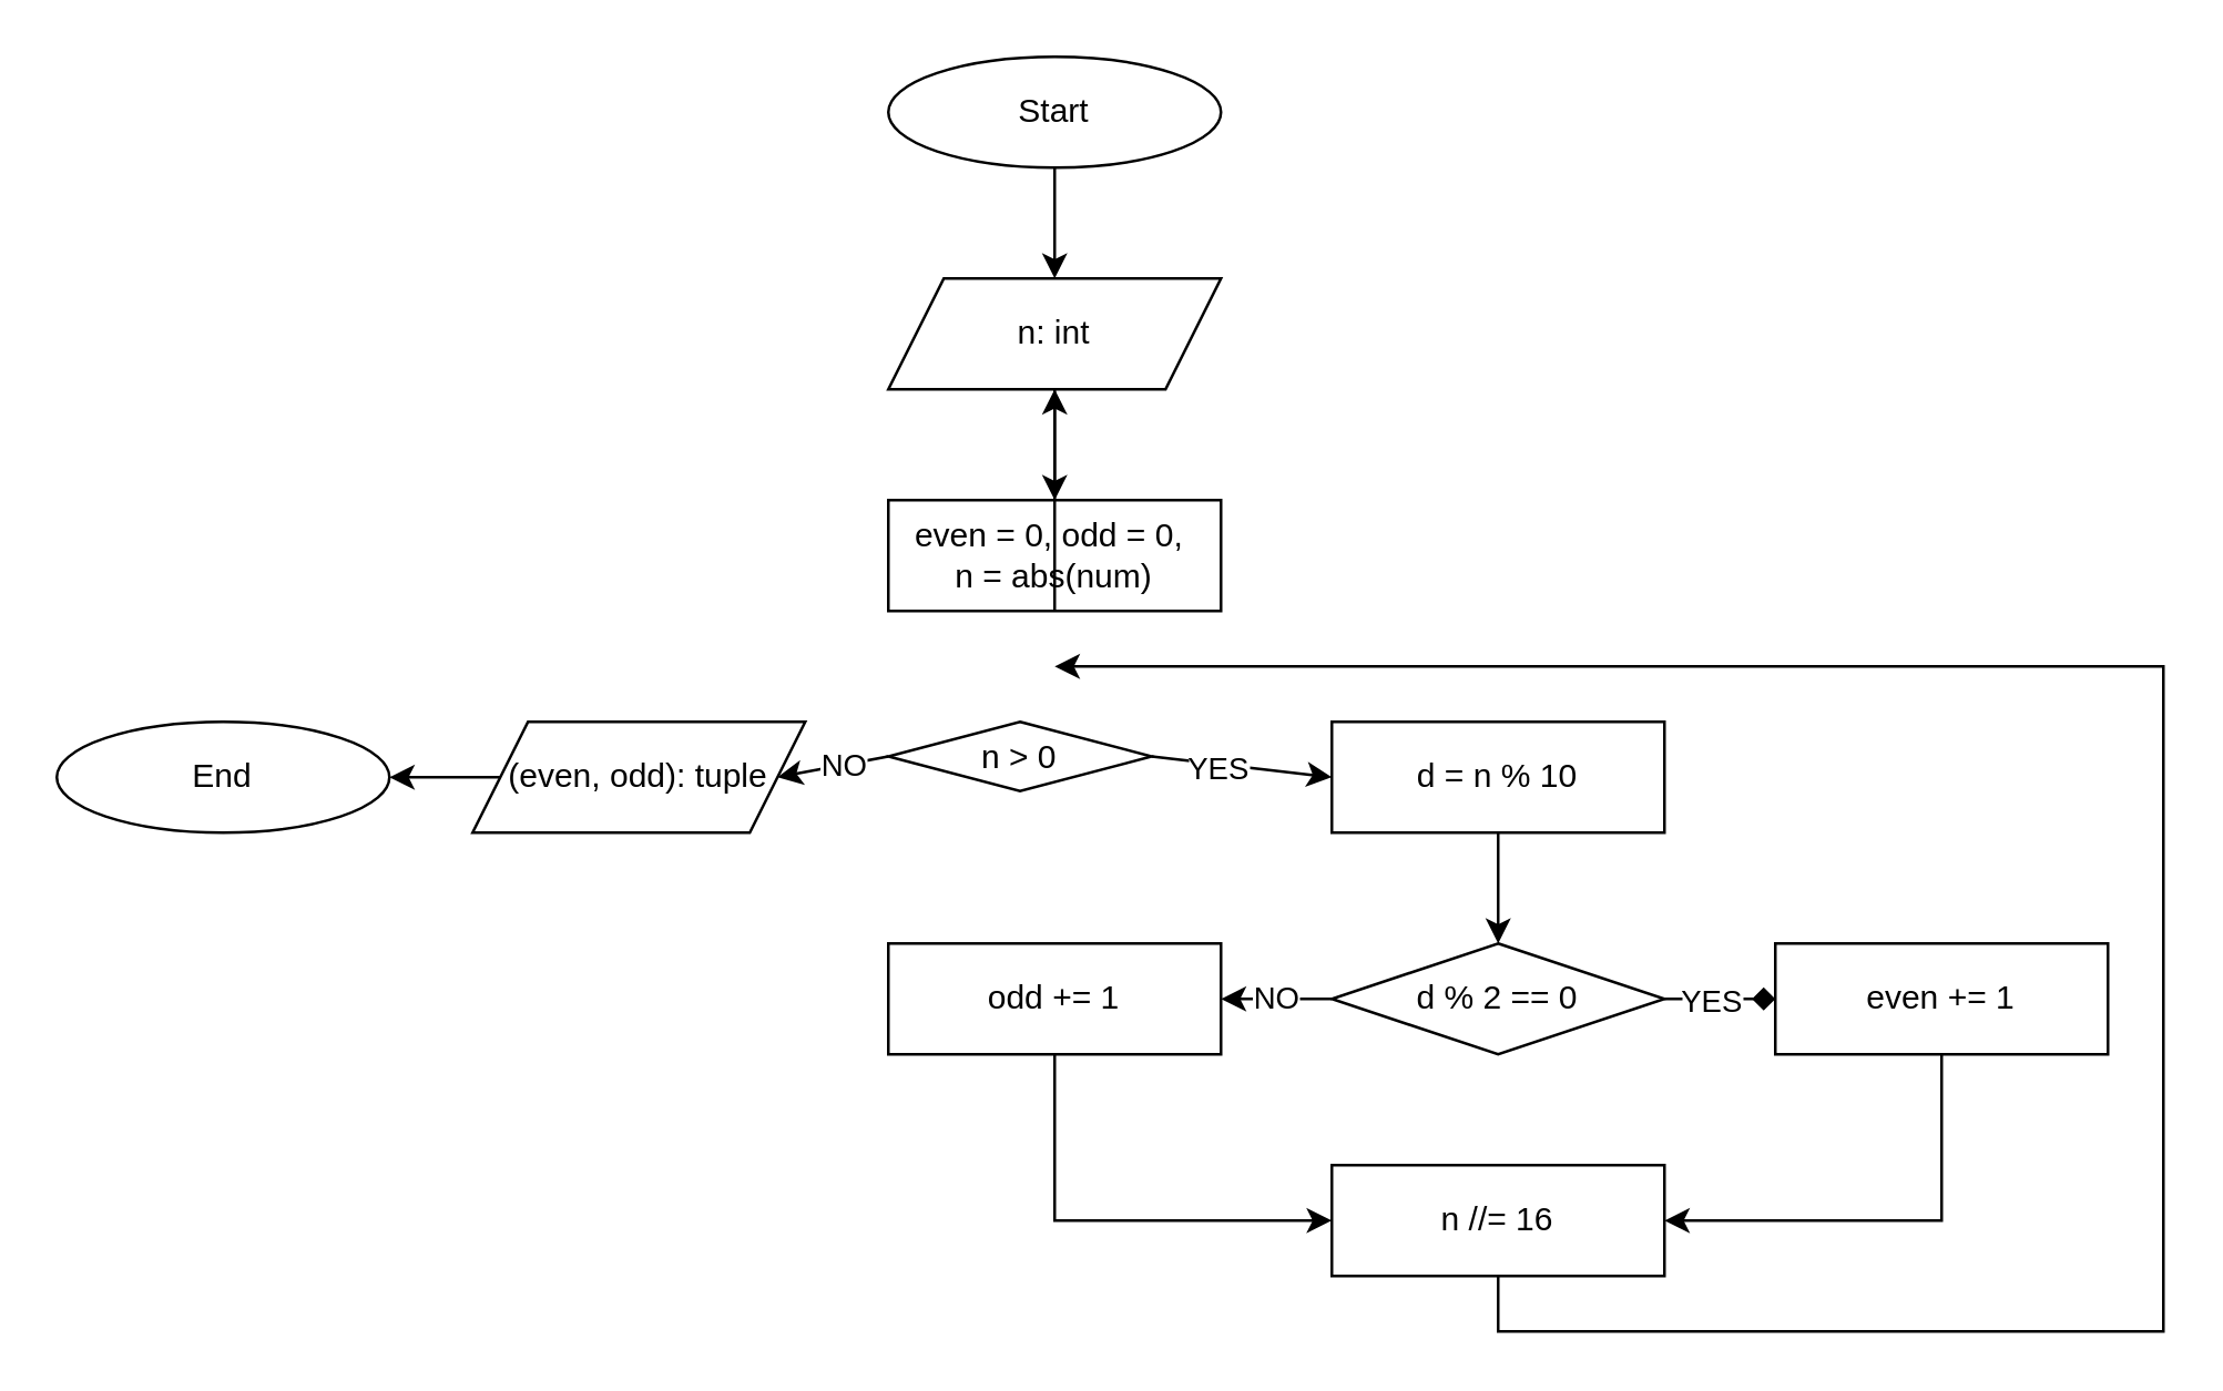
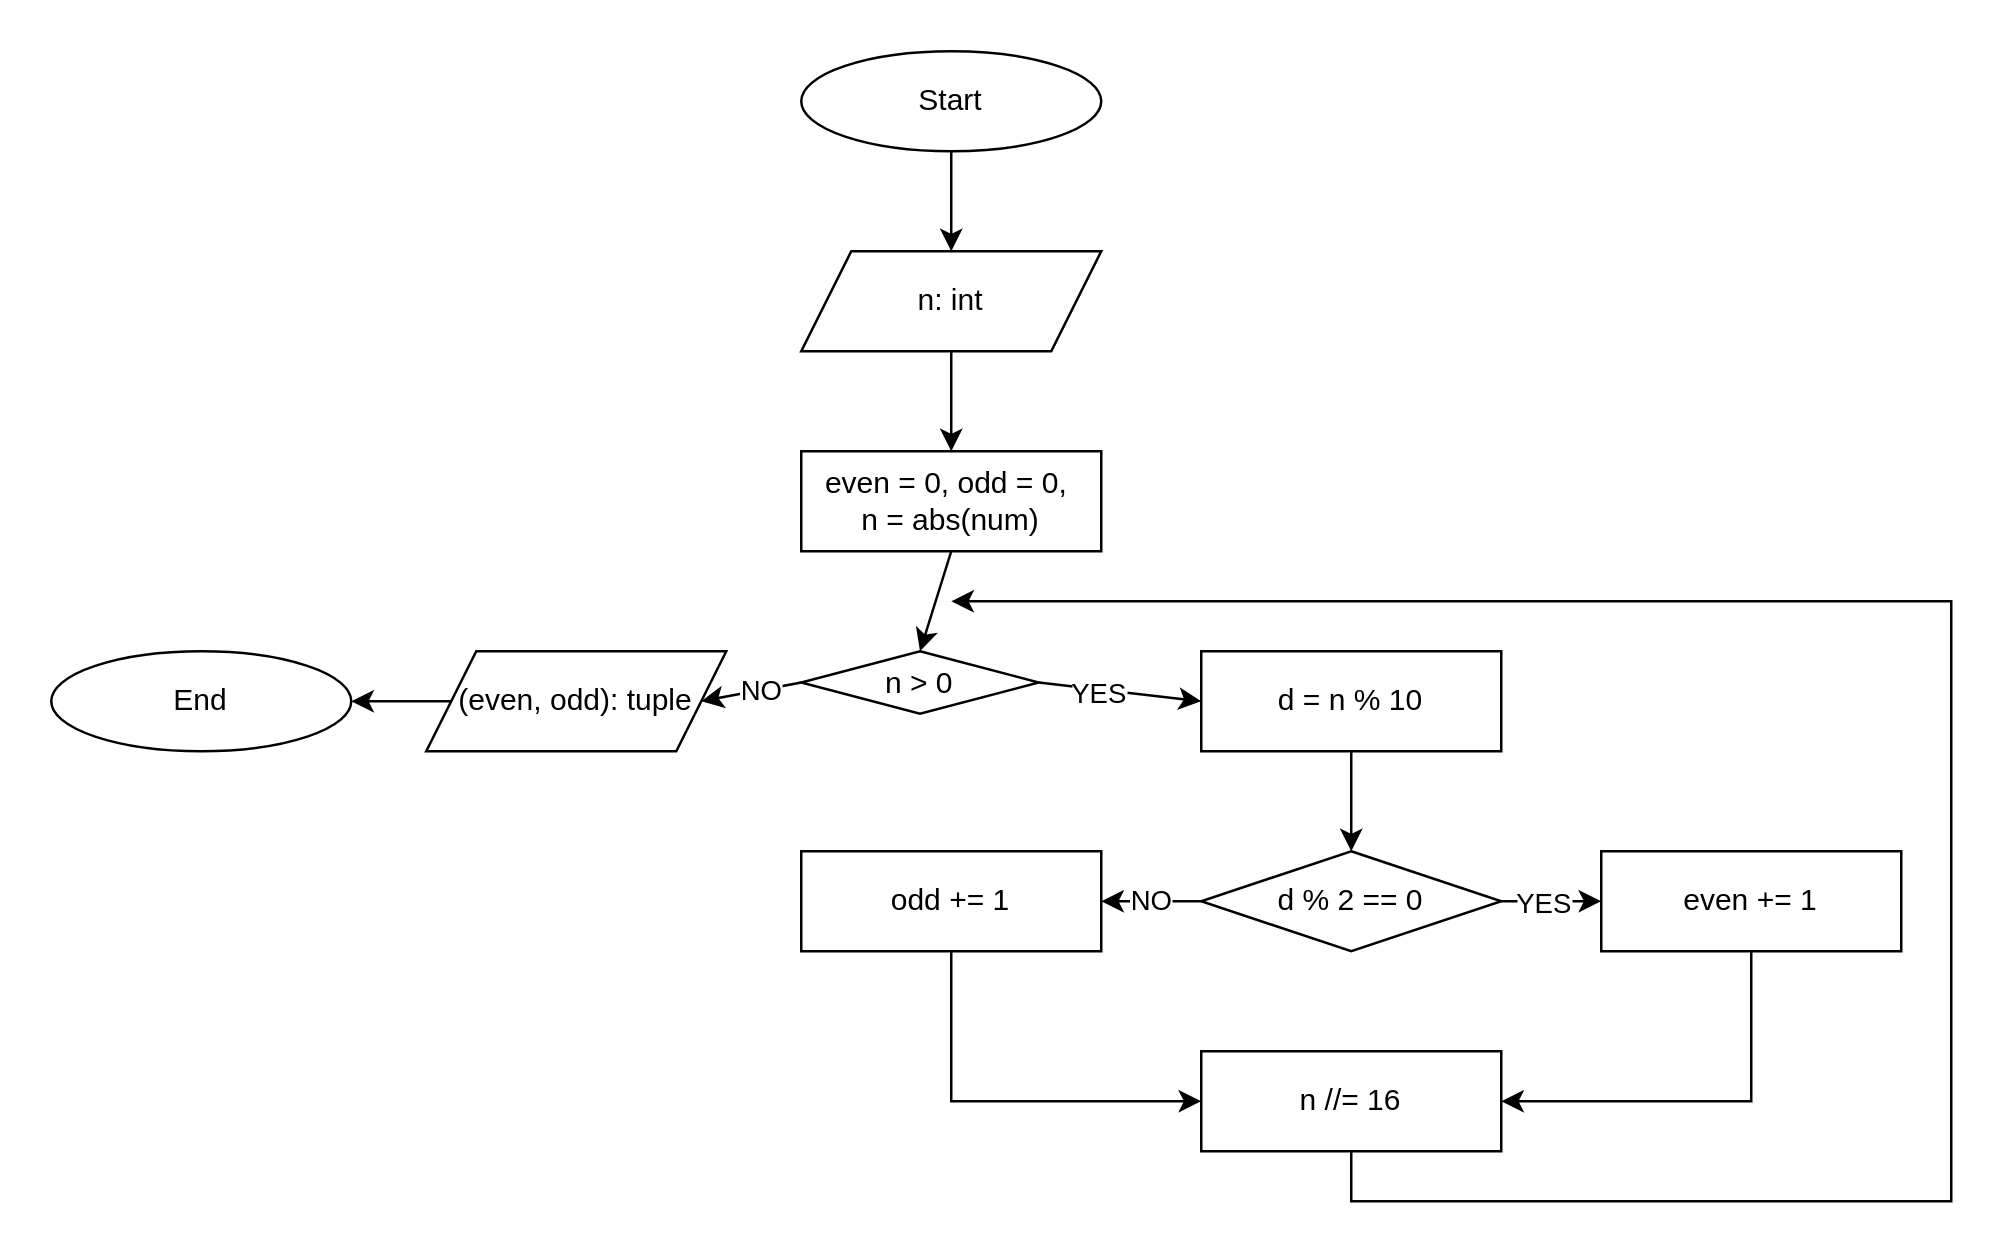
  <mxCell id="0" />
  <mxCell id="1" parent="0" />
  <mxCell id="2" value="Start" style="ellipse;whiteSpace=wrap;html=1;" vertex="1" parent="1"><mxGeometry x="320" y="20" width="120" height="40" as="geometry" /></mxCell>
  <mxCell id="3" value="" style="endArrow=classic;html=1;rounded=0;exitX=0.5;exitY=1;exitDx=0;exitDy=0;entryX=0.5;entryY=0;entryDx=0;entryDy=0;" edge="1" parent="1" source="2" target="4"><mxGeometry width="50" height="50" relative="1" as="geometry"><mxPoint x="300" y="300" as="sourcePoint" /><mxPoint x="390" y="90" as="targetPoint" /></mxGeometry></mxCell>
  <mxCell id="4" value="&lt;div&gt;n: int&lt;/div&gt;" style="shape=parallelogram;perimeter=parallelogramPerimeter;whiteSpace=wrap;html=1;fixedSize=1;" vertex="1" parent="1"><mxGeometry x="320" y="100" width="120" height="40" as="geometry" /></mxCell>
  <mxCell id="5" value="" style="endArrow=classic;html=1;rounded=0;exitX=0.5;exitY=1;exitDx=0;exitDy=0;entryX=0.5;entryY=0;entryDx=0;entryDy=0;" edge="1" parent="1" source="4"><mxGeometry width="50" height="50" relative="1" as="geometry"><mxPoint x="380" y="220" as="sourcePoint" /><mxPoint x="380" y="180" as="targetPoint" /></mxGeometry></mxCell>
  <mxCell id="6" value="End" style="ellipse;whiteSpace=wrap;html=1;" vertex="1" parent="1"><mxGeometry x="20" y="260" width="120" height="40" as="geometry" /></mxCell>
  <mxCell id="7" value="even = 0, odd = 0,&amp;nbsp;&lt;div&gt;n = abs(num)&lt;/div&gt;" style="rounded=0;whiteSpace=wrap;html=1;" vertex="1" parent="1"><mxGeometry x="320" y="180" width="120" height="40" as="geometry" /></mxCell>
  <mxCell id="8" value="n &amp;gt; 0" style="rhombus;whiteSpace=wrap;html=1;" vertex="1" parent="1"><mxGeometry x="320" y="260" width="95" height="25" as="geometry" /></mxCell>
  <mxCell id="9" value="&lt;div&gt;d = n % 10&lt;/div&gt;" style="rounded=0;whiteSpace=wrap;html=1;" vertex="1" parent="1"><mxGeometry x="480" y="260" width="120" height="40" as="geometry" /></mxCell>
  <mxCell id="10" value="d % 2 == 0" style="rhombus;whiteSpace=wrap;html=1;" vertex="1" parent="1"><mxGeometry x="480" y="340" width="120" height="40" as="geometry" /></mxCell>
  <mxCell id="11" value="(even, odd): tuple" style="shape=parallelogram;perimeter=parallelogramPerimeter;whiteSpace=wrap;html=1;fixedSize=1;" vertex="1" parent="1"><mxGeometry x="170" y="260" width="120" height="40" as="geometry" /></mxCell>
  <mxCell id="12" value="&lt;div&gt;even += 1&lt;/div&gt;" style="rounded=0;whiteSpace=wrap;html=1;" vertex="1" parent="1"><mxGeometry x="640" y="340" width="120" height="40" as="geometry" /></mxCell>
  <mxCell id="13" value="&lt;div&gt;odd += 1&lt;/div&gt;" style="rounded=0;whiteSpace=wrap;html=1;" vertex="1" parent="1"><mxGeometry x="320" y="340" width="120" height="40" as="geometry" /></mxCell>
  <mxCell id="14" value="&lt;div&gt;n //= 16&lt;/div&gt;" style="rounded=0;whiteSpace=wrap;html=1;" vertex="1" parent="1"><mxGeometry x="480" y="420" width="120" height="40" as="geometry" /></mxCell>
- <mxCell id="15" value="" style="endArrow=classic;html=1;rounded=0;exitX=0.5;exitY=1;exitDx=0;exitDy=0;" edge="1" parent="1" source="7" target="4"><mxGeometry width="50" height="50" relative="1" as="geometry"><mxPoint x="390" y="150" as="sourcePoint" /><mxPoint x="390" y="190" as="targetPoint" /></mxGeometry></mxCell>
+ <mxCell id="15" value="" style="endArrow=classic;html=1;rounded=0;exitX=0.5;exitY=1;exitDx=0;exitDy=0;entryX=0.5;entryY=0;entryDx=0;entryDy=0;" edge="1" parent="1" source="7" target="8"><mxGeometry width="50" height="50" relative="1" as="geometry"><mxPoint x="390" y="150" as="sourcePoint" /><mxPoint x="390" y="190" as="targetPoint" /></mxGeometry></mxCell>
  <mxCell id="16" value="" style="endArrow=classic;html=1;rounded=0;exitX=1;exitY=0.5;exitDx=0;exitDy=0;entryX=0;entryY=0.5;entryDx=0;entryDy=0;" edge="1" parent="1" source="8" target="9"><mxGeometry width="50" height="50" relative="1" as="geometry"><mxPoint x="390" y="230" as="sourcePoint" /><mxPoint x="390" y="270" as="targetPoint" /></mxGeometry></mxCell>
  <mxCell id="17" value="YES" style="edgeLabel;html=1;align=center;verticalAlign=middle;resizable=0;points=[];" vertex="1" connectable="0" parent="16"><mxGeometry x="-0.278" y="-1" relative="1" as="geometry"><mxPoint as="offset" /></mxGeometry></mxCell>
  <mxCell id="18" value="" style="endArrow=classic;html=1;rounded=0;exitX=0.5;exitY=1;exitDx=0;exitDy=0;entryX=0.5;entryY=0;entryDx=0;entryDy=0;" edge="1" parent="1" source="9" target="10"><mxGeometry width="50" height="50" relative="1" as="geometry"><mxPoint x="450" y="290" as="sourcePoint" /><mxPoint x="490" y="290" as="targetPoint" /></mxGeometry></mxCell>
- <mxCell id="19" value="" style="endArrow=diamond;html=1;rounded=0;exitX=1;exitY=0.5;exitDx=0;exitDy=0;entryX=0;entryY=0.5;entryDx=0;entryDy=0;" edge="1" parent="1" source="10" target="12"><mxGeometry width="50" height="50" relative="1" as="geometry"><mxPoint x="550" y="310" as="sourcePoint" /><mxPoint x="550" y="350" as="targetPoint" /></mxGeometry></mxCell>
+ <mxCell id="19" value="" style="endArrow=classic;html=1;rounded=0;exitX=1;exitY=0.5;exitDx=0;exitDy=0;entryX=0;entryY=0.5;entryDx=0;entryDy=0;" edge="1" parent="1" source="10" target="12"><mxGeometry width="50" height="50" relative="1" as="geometry"><mxPoint x="550" y="310" as="sourcePoint" /><mxPoint x="550" y="350" as="targetPoint" /></mxGeometry></mxCell>
  <mxCell id="20" value="YES" style="edgeLabel;html=1;align=center;verticalAlign=middle;resizable=0;points=[];" vertex="1" connectable="0" parent="19"><mxGeometry x="-0.174" y="-3" relative="1" as="geometry"><mxPoint x="-1" y="-3" as="offset" /></mxGeometry></mxCell>
  <mxCell id="21" value="NO" style="endArrow=classic;html=1;rounded=0;exitX=0;exitY=0.5;exitDx=0;exitDy=0;entryX=1;entryY=0.5;entryDx=0;entryDy=0;" edge="1" parent="1" source="10" target="13"><mxGeometry width="50" height="50" relative="1" as="geometry"><mxPoint x="550" y="390" as="sourcePoint" /><mxPoint x="550" y="430" as="targetPoint" /><mxPoint as="offset" /></mxGeometry></mxCell>
  <mxCell id="22" value="" style="endArrow=classic;html=1;rounded=0;exitX=0.5;exitY=1;exitDx=0;exitDy=0;entryX=0;entryY=0.5;entryDx=0;entryDy=0;" edge="1" parent="1" source="13" target="14"><mxGeometry width="50" height="50" relative="1" as="geometry"><mxPoint x="490" y="370" as="sourcePoint" /><mxPoint x="450" y="370" as="targetPoint" /><Array as="points"><mxPoint x="380" y="440" /></Array></mxGeometry></mxCell>
  <mxCell id="23" value="" style="endArrow=classic;html=1;rounded=0;exitX=0.5;exitY=1;exitDx=0;exitDy=0;entryX=1;entryY=0.5;entryDx=0;entryDy=0;" edge="1" parent="1" source="12" target="14"><mxGeometry width="50" height="50" relative="1" as="geometry"><mxPoint x="390" y="390" as="sourcePoint" /><mxPoint x="630" y="460" as="targetPoint" /><Array as="points"><mxPoint x="700" y="440" /></Array></mxGeometry></mxCell>
  <mxCell id="24" value="" style="endArrow=classic;html=1;rounded=0;exitX=0.5;exitY=1;exitDx=0;exitDy=0;" edge="1" parent="1" source="14"><mxGeometry width="50" height="50" relative="1" as="geometry"><mxPoint x="540" y="480" as="sourcePoint" /><mxPoint x="380" y="240" as="targetPoint" /><Array as="points"><mxPoint x="540" y="480" /><mxPoint x="780" y="480" /><mxPoint x="780" y="240" /></Array></mxGeometry></mxCell>
  <mxCell id="25" value="" style="endArrow=classic;html=1;rounded=0;exitX=0;exitY=0.5;exitDx=0;exitDy=0;entryX=1;entryY=0.5;entryDx=0;entryDy=0;" edge="1" parent="1" source="8" target="11"><mxGeometry width="50" height="50" relative="1" as="geometry"><mxPoint x="450" y="290" as="sourcePoint" /><mxPoint x="490" y="290" as="targetPoint" /></mxGeometry></mxCell>
  <mxCell id="26" value="NO" style="edgeLabel;html=1;align=center;verticalAlign=middle;resizable=0;points=[];" vertex="1" connectable="0" parent="25"><mxGeometry x="-0.171" relative="1" as="geometry"><mxPoint as="offset" /></mxGeometry></mxCell>
  <mxCell id="27" value="" style="endArrow=classic;html=1;rounded=0;entryX=1;entryY=0.5;entryDx=0;entryDy=0;" edge="1" parent="1" target="6"><mxGeometry width="50" height="50" relative="1" as="geometry"><mxPoint x="180" y="280" as="sourcePoint" /><mxPoint x="290" y="290" as="targetPoint" /></mxGeometry></mxCell>
